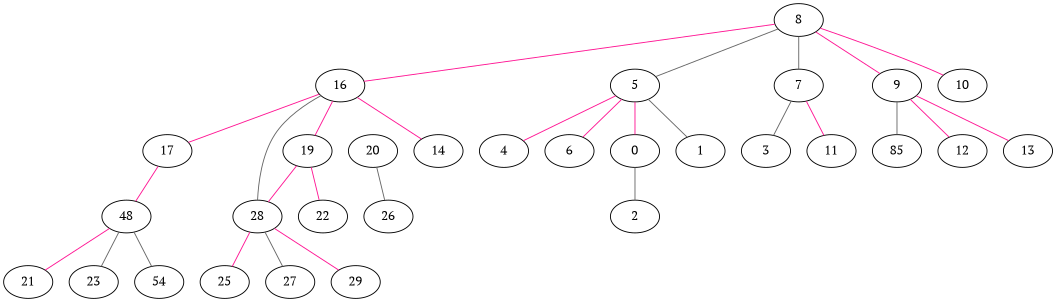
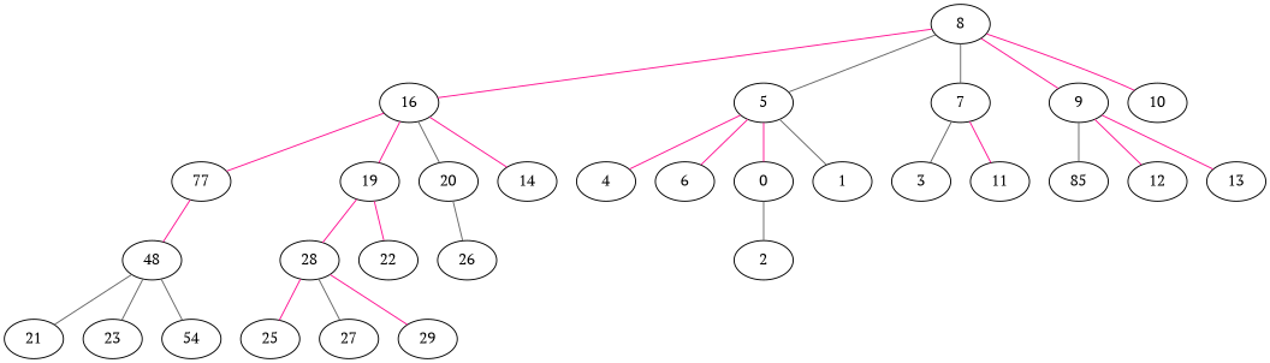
  graph {
    fontname="PT Serif"
    node [fontname="PT Serif"]
    edge [color=deeppink fontname="PT Serif"]
    16
-   17
+   17 [label=77]
    19
    20
    14
    n6 [label=48]
    22
    28
    26
    21
    23
    n12 [label=54]
    25
    27
    29
    0
    2
    5
    1
    4
    6
    7
    3
    11
    8
    9
    10
    12
    13
    n30 [label=85]
    16 -- 17
    16 -- 19
-   16 -- 28 [color=gray40]
+   16 -- 20 [color=gray40]
    16 -- 14
    17 -- n6
    19 -- 22
    19 -- 28
    20 -- 26 [color=gray40]
-   n6 -- 21
+   n6 -- 21 [color=gray40]
    n6 -- 23 [color=gray40]
    n6 -- n12 [color=gray40]
    28 -- 25
    28 -- 27 [color=gray40]
    28 -- 29
    0 -- 2 [color=gray40]
    5 -- 0
    5 -- 1 [color=gray40]
    5 -- 4
    5 -- 6
    7 -- 3 [color=gray40]
    7 -- 11
    8 -- 16
    8 -- 5 [color=gray40]
    8 -- 7 [color=gray40]
    8 -- 9
    8 -- 10
    9 -- 12
    9 -- 13
    9 -- n30 [color=gray40]
  }
